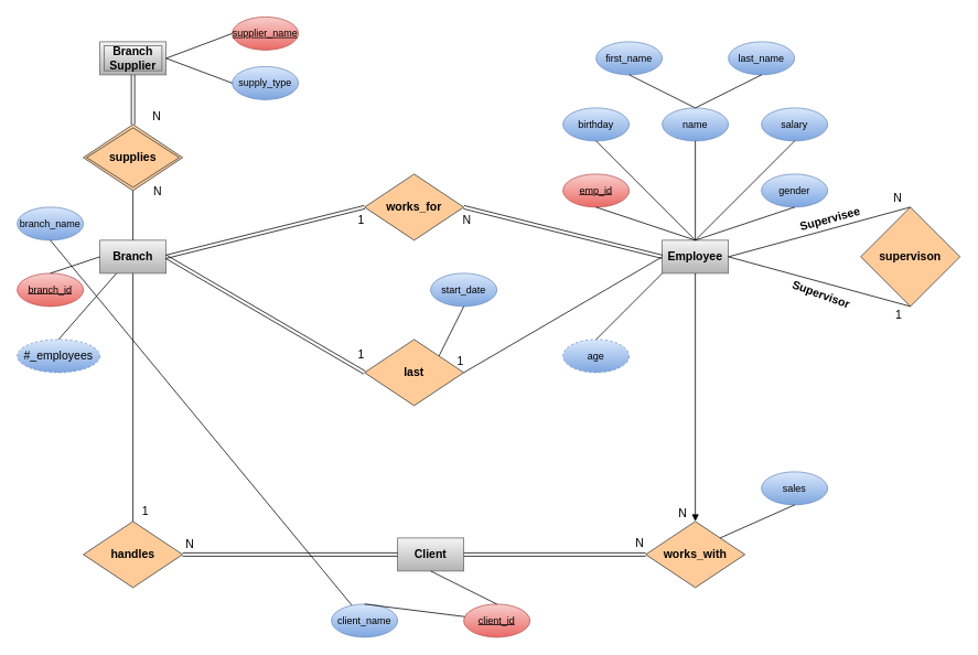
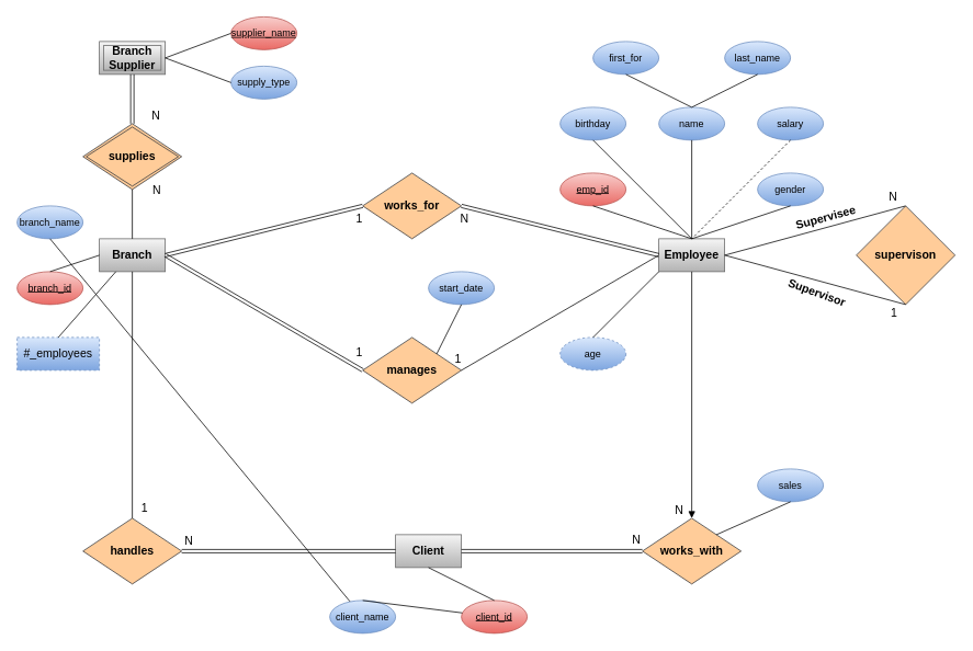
  <mxCell id="0" />
  <mxCell id="1" parent="0" />
  <mxCell id="2" value="&lt;b&gt;&lt;font style=&quot;font-size: 14px;&quot;&gt;Branch&lt;/font&gt;&lt;/b&gt;" style="whiteSpace=wrap;html=1;align=center;fillColor=#f5f5f5;strokeColor=#666666;gradientColor=#b3b3b3;" parent="1" vertex="1"><mxGeometry x="120" y="290" width="80" height="40" as="geometry" /></mxCell>
  <mxCell id="3" value="&lt;font style=&quot;font-size: 14px;&quot;&gt;&lt;b&gt;Employee&lt;/b&gt;&lt;/font&gt;" style="whiteSpace=wrap;html=1;align=center;fillColor=#f5f5f5;strokeColor=#666666;gradientColor=#b3b3b3;" parent="1" vertex="1"><mxGeometry x="800" y="290" width="80" height="40" as="geometry" /></mxCell>
  <mxCell id="4" value="&lt;font style=&quot;font-size: 14px;&quot;&gt;&lt;b&gt;Client&lt;/b&gt;&lt;/font&gt;" style="whiteSpace=wrap;html=1;align=center;fillColor=#f5f5f5;strokeColor=#666666;gradientColor=#b3b3b3;" parent="1" vertex="1"><mxGeometry x="480" y="650" width="80" height="40" as="geometry" /></mxCell>
  <mxCell id="5" value="&lt;font style=&quot;font-size: 14px;&quot;&gt;&lt;b&gt;Branch Supplier&lt;/b&gt;&lt;/font&gt;" style="shape=ext;margin=3;double=1;whiteSpace=wrap;html=1;align=center;fillColor=#f5f5f5;strokeColor=#666666;gradientColor=#b3b3b3;" parent="1" vertex="1"><mxGeometry x="120" y="50" width="80" height="40" as="geometry" /></mxCell>
  <mxCell id="6" value="branch_name" style="ellipse;whiteSpace=wrap;html=1;align=center;fillColor=#dae8fc;gradientColor=#7ea6e0;strokeColor=#6c8ebf;" parent="1" vertex="1"><mxGeometry x="20" y="250" width="80" height="40" as="geometry" /></mxCell>
  <mxCell id="7" value="branch_id" style="ellipse;whiteSpace=wrap;html=1;align=center;fontStyle=4;fillColor=#f8cecc;strokeColor=#b85450;gradientColor=#ea6b66;" parent="1" vertex="1"><mxGeometry x="20" y="330" width="80" height="40" as="geometry" /></mxCell>
  <mxCell id="8" value="" style="endArrow=none;html=1;rounded=0;strokeColor=default;exitX=0.5;exitY=1;exitDx=0;exitDy=0;" parent="1" source="6" target="10" edge="1"><mxGeometry relative="1" as="geometry"><mxPoint x="60" y="250" as="sourcePoint" /><mxPoint x="220" y="250" as="targetPoint" /></mxGeometry></mxCell>
  <mxCell id="9" value="" style="endArrow=none;html=1;rounded=0;strokeColor=default;entryX=0;entryY=0.5;entryDx=0;entryDy=0;exitX=0.5;exitY=0;exitDx=0;exitDy=0;" parent="1" source="7" target="2" edge="1"><mxGeometry relative="1" as="geometry"><mxPoint x="70" y="370" as="sourcePoint" /><mxPoint x="230" y="370" as="targetPoint" /></mxGeometry></mxCell>
  <mxCell id="10" value="client_name" style="ellipse;whiteSpace=wrap;html=1;align=center;fillColor=#dae8fc;gradientColor=#7ea6e0;strokeColor=#6c8ebf;" parent="1" vertex="1"><mxGeometry x="400" y="730" width="80" height="40" as="geometry" /></mxCell>
  <mxCell id="11" value="client_id" style="ellipse;whiteSpace=wrap;html=1;align=center;fontStyle=4;fillColor=#f8cecc;gradientColor=#ea6b66;strokeColor=#b85450;" parent="1" vertex="1"><mxGeometry x="560" y="730" width="80" height="40" as="geometry" /></mxCell>
  <mxCell id="12" value="" style="endArrow=none;html=1;rounded=0;strokeColor=default;exitX=0.5;exitY=0;exitDx=0;exitDy=0;" parent="1" source="10" target="11" edge="1"><mxGeometry relative="1" as="geometry"><mxPoint x="270" y="660" as="sourcePoint" /><mxPoint x="430" y="660" as="targetPoint" /></mxGeometry></mxCell>
  <mxCell id="13" value="" style="endArrow=none;html=1;rounded=0;strokeColor=default;exitX=0.5;exitY=1;exitDx=0;exitDy=0;entryX=0.5;entryY=0;entryDx=0;entryDy=0;" parent="1" source="4" target="11" edge="1"><mxGeometry relative="1" as="geometry"><mxPoint x="450" y="740" as="sourcePoint" /><mxPoint x="550" y="720" as="targetPoint" /></mxGeometry></mxCell>
  <mxCell id="14" value="gender" style="ellipse;whiteSpace=wrap;html=1;align=center;fillColor=#dae8fc;gradientColor=#7ea6e0;strokeColor=#6c8ebf;" parent="1" vertex="1"><mxGeometry x="920" y="210" width="80" height="40" as="geometry" /></mxCell>
  <mxCell id="15" value="salary" style="ellipse;whiteSpace=wrap;html=1;align=center;fillColor=#dae8fc;gradientColor=#7ea6e0;strokeColor=#6c8ebf;" parent="1" vertex="1"><mxGeometry x="920" y="130" width="80" height="40" as="geometry" /></mxCell>
  <mxCell id="16" value="birthday" style="ellipse;whiteSpace=wrap;html=1;align=center;fillColor=#dae8fc;gradientColor=#7ea6e0;strokeColor=#6c8ebf;" parent="1" vertex="1"><mxGeometry x="680" y="130" width="80" height="40" as="geometry" /></mxCell>
  <mxCell id="17" value="emp_id" style="ellipse;whiteSpace=wrap;html=1;align=center;fontStyle=4;fillColor=#f8cecc;gradientColor=#ea6b66;strokeColor=#b85450;" parent="1" vertex="1"><mxGeometry x="680" y="210" width="80" height="40" as="geometry" /></mxCell>
  <mxCell id="18" value="age" style="ellipse;whiteSpace=wrap;html=1;align=center;dashed=1;fillColor=#dae8fc;gradientColor=#7ea6e0;strokeColor=#6c8ebf;" parent="1" vertex="1"><mxGeometry x="680" y="410" width="80" height="40" as="geometry" /></mxCell>
  <mxCell id="19" value="name" style="ellipse;whiteSpace=wrap;html=1;align=center;fillColor=#dae8fc;gradientColor=#7ea6e0;strokeColor=#6c8ebf;" parent="1" vertex="1"><mxGeometry x="800" y="130" width="80" height="40" as="geometry" /></mxCell>
- <mxCell id="20" value="first_name" style="ellipse;whiteSpace=wrap;html=1;align=center;fillColor=#dae8fc;gradientColor=#7ea6e0;strokeColor=#6c8ebf;" parent="1" vertex="1"><mxGeometry x="720" y="50" width="80" height="40" as="geometry" /></mxCell>
+ <mxCell id="20" value="first_for" style="ellipse;whiteSpace=wrap;html=1;align=center;fillColor=#dae8fc;gradientColor=#7ea6e0;strokeColor=#6c8ebf;" parent="1" vertex="1"><mxGeometry x="720" y="50" width="80" height="40" as="geometry" /></mxCell>
  <mxCell id="21" value="last_name" style="ellipse;whiteSpace=wrap;html=1;align=center;fillColor=#dae8fc;gradientColor=#7ea6e0;strokeColor=#6c8ebf;" parent="1" vertex="1"><mxGeometry x="880" y="50" width="80" height="40" as="geometry" /></mxCell>
  <mxCell id="22" value="" style="endArrow=none;html=1;rounded=0;strokeColor=default;exitX=0.5;exitY=1;exitDx=0;exitDy=0;" parent="1" source="14" edge="1"><mxGeometry relative="1" as="geometry"><mxPoint x="950" y="280" as="sourcePoint" /><mxPoint x="840" y="290" as="targetPoint" /></mxGeometry></mxCell>
  <mxCell id="23" value="" style="endArrow=none;html=1;rounded=0;strokeColor=default;entryX=0.5;entryY=0;entryDx=0;entryDy=0;exitX=0.5;exitY=1;exitDx=0;exitDy=0;" parent="1" source="17" target="3" edge="1"><mxGeometry relative="1" as="geometry"><mxPoint x="770" y="250" as="sourcePoint" /><mxPoint x="930" y="250" as="targetPoint" /></mxGeometry></mxCell>
  <mxCell id="24" value="" style="endArrow=none;html=1;rounded=0;strokeColor=default;exitX=0.5;exitY=1;exitDx=0;exitDy=0;entryX=0.5;entryY=0;entryDx=0;entryDy=0;" parent="1" source="19" target="3" edge="1"><mxGeometry relative="1" as="geometry"><mxPoint x="930" y="200" as="sourcePoint" /><mxPoint x="810" y="240" as="targetPoint" /></mxGeometry></mxCell>
  <mxCell id="25" value="" style="endArrow=none;html=1;rounded=0;strokeColor=default;exitX=0.5;exitY=1;exitDx=0;exitDy=0;entryX=0.5;entryY=0;entryDx=0;entryDy=0;" parent="1" source="21" target="19" edge="1"><mxGeometry relative="1" as="geometry"><mxPoint x="890" y="70" as="sourcePoint" /><mxPoint x="770" y="110" as="targetPoint" /></mxGeometry></mxCell>
  <mxCell id="26" value="" style="endArrow=none;html=1;rounded=0;strokeColor=default;exitX=0.5;exitY=1;exitDx=0;exitDy=0;entryX=0.5;entryY=0;entryDx=0;entryDy=0;" parent="1" source="20" target="19" edge="1"><mxGeometry relative="1" as="geometry"><mxPoint x="930" y="100" as="sourcePoint" /><mxPoint x="850" y="140" as="targetPoint" /></mxGeometry></mxCell>
  <mxCell id="27" value="" style="endArrow=none;html=1;rounded=0;strokeColor=default;exitX=0.5;exitY=1;exitDx=0;exitDy=0;" parent="1" source="16" edge="1"><mxGeometry relative="1" as="geometry"><mxPoint x="730" y="170" as="sourcePoint" /><mxPoint x="840" y="290" as="targetPoint" /></mxGeometry></mxCell>
- <mxCell id="28" value="" style="endArrow=none;html=1;rounded=0;strokeColor=default;exitX=0.5;exitY=1;exitDx=0;exitDy=0;entryX=0.5;entryY=0;entryDx=0;entryDy=0;" parent="1" source="15" target="3" edge="1"><mxGeometry relative="1" as="geometry"><mxPoint x="830" y="170" as="sourcePoint" /><mxPoint x="950" y="290" as="targetPoint" /></mxGeometry></mxCell>
+ <mxCell id="28" value="" style="endArrow=none;html=1;rounded=0;strokeColor=default;exitX=0.5;exitY=1;exitDx=0;exitDy=0;entryX=0.5;entryY=0;entryDx=0;entryDy=0;dashed=1;" parent="1" source="15" target="3" edge="1"><mxGeometry relative="1" as="geometry"><mxPoint x="830" y="170" as="sourcePoint" /><mxPoint x="950" y="290" as="targetPoint" /></mxGeometry></mxCell>
  <mxCell id="29" value="" style="endArrow=none;html=1;rounded=0;strokeColor=default;entryX=0;entryY=1;entryDx=0;entryDy=0;exitX=0.5;exitY=0;exitDx=0;exitDy=0;" parent="1" source="18" target="3" edge="1"><mxGeometry relative="1" as="geometry"><mxPoint x="630" y="340" as="sourcePoint" /><mxPoint x="790" y="340" as="targetPoint" /></mxGeometry></mxCell>
  <mxCell id="30" value="&lt;b&gt;&lt;font style=&quot;font-size: 14px;&quot;&gt;works_for&lt;/font&gt;&lt;/b&gt;" style="shape=rhombus;perimeter=rhombusPerimeter;whiteSpace=wrap;html=1;align=center;fillColor=#ffcc99;strokeColor=#36393d;" parent="1" vertex="1"><mxGeometry x="440" y="210" width="120" height="80" as="geometry" /></mxCell>
- <mxCell id="31" value="&lt;font style=&quot;font-size: 14px;&quot;&gt;&lt;b&gt;last&lt;/b&gt;&lt;/font&gt;" style="shape=rhombus;perimeter=rhombusPerimeter;whiteSpace=wrap;html=1;align=center;fillColor=#ffcc99;strokeColor=#36393d;" parent="1" vertex="1"><mxGeometry x="440" y="410" width="120" height="80" as="geometry" /></mxCell>
+ <mxCell id="31" value="&lt;font style=&quot;font-size: 14px;&quot;&gt;&lt;b&gt;manages&lt;/b&gt;&lt;/font&gt;" style="shape=rhombus;perimeter=rhombusPerimeter;whiteSpace=wrap;html=1;align=center;fillColor=#ffcc99;strokeColor=#36393d;" parent="1" vertex="1"><mxGeometry x="440" y="410" width="120" height="80" as="geometry" /></mxCell>
  <mxCell id="32" value="&lt;font style=&quot;font-size: 14px;&quot;&gt;&lt;b&gt;handles&lt;/b&gt;&lt;/font&gt;" style="shape=rhombus;perimeter=rhombusPerimeter;whiteSpace=wrap;html=1;align=center;fillColor=#ffcc99;strokeColor=#36393d;" parent="1" vertex="1"><mxGeometry x="100" y="630" width="120" height="80" as="geometry" /></mxCell>
  <mxCell id="33" value="&lt;b&gt;&lt;font style=&quot;font-size: 14px;&quot;&gt;works_with&lt;/font&gt;&lt;/b&gt;" style="shape=rhombus;perimeter=rhombusPerimeter;whiteSpace=wrap;html=1;align=center;fillColor=#ffcc99;strokeColor=#36393d;" parent="1" vertex="1"><mxGeometry x="780" y="630" width="120" height="80" as="geometry" /></mxCell>
  <mxCell id="34" value="&lt;font style=&quot;font-size: 14px;&quot;&gt;&lt;b&gt;supervison&lt;/b&gt;&lt;/font&gt;" style="shape=rhombus;perimeter=rhombusPerimeter;whiteSpace=wrap;html=1;align=center;fillColor=#ffcc99;strokeColor=#36393d;" parent="1" vertex="1"><mxGeometry x="1040" y="250" width="120" height="120" as="geometry" /></mxCell>
  <mxCell id="35" value="&lt;font style=&quot;font-size: 14px;&quot;&gt;&lt;b&gt;supplies&lt;/b&gt;&lt;/font&gt;" style="shape=rhombus;double=1;perimeter=rhombusPerimeter;whiteSpace=wrap;html=1;align=center;fillColor=#ffcc99;strokeColor=#36393d;" parent="1" vertex="1"><mxGeometry x="100" y="150" width="120" height="80" as="geometry" /></mxCell>
  <mxCell id="36" value="supplier_name" style="ellipse;whiteSpace=wrap;html=1;align=center;fontStyle=4;fillColor=#f8cecc;gradientColor=#ea6b66;strokeColor=#b85450;" parent="1" vertex="1"><mxGeometry x="280" y="20" width="80" height="40" as="geometry" /></mxCell>
  <mxCell id="37" value="supply_type" style="ellipse;whiteSpace=wrap;html=1;align=center;fillColor=#dae8fc;gradientColor=#7ea6e0;strokeColor=#6c8ebf;" parent="1" vertex="1"><mxGeometry x="280" y="80" width="80" height="40" as="geometry" /></mxCell>
  <mxCell id="38" value="" style="endArrow=none;html=1;rounded=0;strokeColor=default;entryX=0;entryY=0.5;entryDx=0;entryDy=0;exitX=1;exitY=0.5;exitDx=0;exitDy=0;" parent="1" source="5" target="36" edge="1"><mxGeometry relative="1" as="geometry"><mxPoint x="240" y="80" as="sourcePoint" /><mxPoint x="360" y="69.33" as="targetPoint" /></mxGeometry></mxCell>
  <mxCell id="39" value="" style="endArrow=none;html=1;rounded=0;strokeColor=default;entryX=0;entryY=0.5;entryDx=0;entryDy=0;exitX=1;exitY=0.5;exitDx=0;exitDy=0;" parent="1" source="5" target="37" edge="1"><mxGeometry relative="1" as="geometry"><mxPoint x="210" y="80" as="sourcePoint" /><mxPoint x="290" y="50" as="targetPoint" /></mxGeometry></mxCell>
  <mxCell id="40" value="Supervisee" style="text;strokeColor=none;fillColor=none;spacingLeft=4;spacingRight=4;overflow=hidden;rotatable=0;points=[[0,0.5],[1,0.5]];portConstraint=eastwest;fontSize=14;direction=west;rotation=345;fontStyle=1" parent="1" vertex="1"><mxGeometry x="959.83" y="248.71" width="90" height="30" as="geometry" /></mxCell>
  <mxCell id="41" value="Supervisor" style="text;strokeColor=none;fillColor=none;spacingLeft=4;spacingRight=4;overflow=hidden;rotatable=0;points=[[0,0.5],[1,0.5]];portConstraint=eastwest;fontSize=14;direction=west;rotation=20;fontStyle=1" parent="1" vertex="1"><mxGeometry x="949.7" y="341.71" width="90" height="30" as="geometry" /></mxCell>
  <mxCell id="42" value="" style="shape=link;html=1;rounded=0;fontSize=14;endArrow=none;endFill=0;strokeColor=default;exitX=1;exitY=0.5;exitDx=0;exitDy=0;entryX=0;entryY=0.5;entryDx=0;entryDy=0;" parent="1" source="2" target="30" edge="1"><mxGeometry relative="1" as="geometry"><mxPoint x="260" y="280" as="sourcePoint" /><mxPoint x="420" y="280" as="targetPoint" /></mxGeometry></mxCell>
  <mxCell id="43" value="1" style="resizable=0;html=1;align=right;verticalAlign=bottom;fontSize=14;" parent="42" connectable="0" vertex="1"><mxGeometry x="1" relative="1" as="geometry"><mxPoint y="26" as="offset" /></mxGeometry></mxCell>
  <mxCell id="44" value="" style="shape=link;html=1;rounded=0;fontSize=14;endArrow=none;endFill=0;strokeColor=default;entryX=1;entryY=0.5;entryDx=0;entryDy=0;exitX=0;exitY=0.5;exitDx=0;exitDy=0;" parent="1" source="3" target="30" edge="1"><mxGeometry relative="1" as="geometry"><mxPoint x="570" y="310" as="sourcePoint" /><mxPoint x="730" y="310" as="targetPoint" /></mxGeometry></mxCell>
  <mxCell id="45" value="N" style="resizable=0;html=1;align=right;verticalAlign=bottom;fontSize=14;textDirection=rtl;" parent="44" connectable="0" vertex="1"><mxGeometry x="1" relative="1" as="geometry"><mxPoint y="26" as="offset" /></mxGeometry></mxCell>
  <mxCell id="46" value="" style="endArrow=none;html=1;rounded=0;fontSize=14;strokeColor=default;entryX=1;entryY=0.5;entryDx=0;entryDy=0;exitX=0;exitY=0.5;exitDx=0;exitDy=0;" parent="1" source="3" target="31" edge="1"><mxGeometry relative="1" as="geometry"><mxPoint x="540" y="360" as="sourcePoint" /><mxPoint x="700" y="360" as="targetPoint" /></mxGeometry></mxCell>
  <mxCell id="47" value="1" style="resizable=0;html=1;align=right;verticalAlign=bottom;fontSize=14;" parent="46" connectable="0" vertex="1"><mxGeometry x="1" relative="1" as="geometry"><mxPoint y="-4" as="offset" /></mxGeometry></mxCell>
  <mxCell id="48" value="" style="shape=link;html=1;rounded=0;fontSize=14;endArrow=none;endFill=0;strokeColor=default;entryX=0;entryY=0.5;entryDx=0;entryDy=0;exitX=1;exitY=0.5;exitDx=0;exitDy=0;" parent="1" source="2" target="31" edge="1"><mxGeometry relative="1" as="geometry"><mxPoint x="210" y="380" as="sourcePoint" /><mxPoint x="370" y="380" as="targetPoint" /></mxGeometry></mxCell>
  <mxCell id="49" value="1" style="resizable=0;html=1;align=right;verticalAlign=bottom;fontSize=14;" parent="48" connectable="0" vertex="1"><mxGeometry x="1" relative="1" as="geometry"><mxPoint y="-12" as="offset" /></mxGeometry></mxCell>
  <mxCell id="50" value="" style="endArrow=none;html=1;rounded=0;fontSize=14;strokeColor=default;exitX=0.5;exitY=1;exitDx=0;exitDy=0;entryX=0.5;entryY=0;entryDx=0;entryDy=0;" parent="1" source="2" target="32" edge="1"><mxGeometry relative="1" as="geometry"><mxPoint x="130" y="408.67" as="sourcePoint" /><mxPoint x="290" y="408.67" as="targetPoint" /></mxGeometry></mxCell>
  <mxCell id="51" value="1" style="resizable=0;html=1;align=right;verticalAlign=bottom;fontSize=14;" parent="50" connectable="0" vertex="1"><mxGeometry x="1" relative="1" as="geometry"><mxPoint x="19" y="-2" as="offset" /></mxGeometry></mxCell>
  <mxCell id="52" value="" style="shape=link;html=1;rounded=0;fontSize=14;endArrow=none;endFill=0;strokeColor=default;entryX=1;entryY=0.5;entryDx=0;entryDy=0;exitX=0;exitY=0.5;exitDx=0;exitDy=0;" parent="1" source="4" target="32" edge="1"><mxGeometry relative="1" as="geometry"><mxPoint x="510" y="350" as="sourcePoint" /><mxPoint x="670" y="350" as="targetPoint" /></mxGeometry></mxCell>
  <mxCell id="53" value="N" style="resizable=0;html=1;align=right;verticalAlign=bottom;fontSize=14;" parent="52" connectable="0" vertex="1"><mxGeometry x="1" relative="1" as="geometry"><mxPoint x="14" y="-3" as="offset" /></mxGeometry></mxCell>
  <mxCell id="54" value="" style="endArrow=block;html=1;rounded=0;fontSize=14;strokeColor=default;entryX=0.5;entryY=0;entryDx=0;entryDy=0;exitX=0.5;exitY=1;exitDx=0;exitDy=0;" parent="1" source="3" target="33" edge="1"><mxGeometry relative="1" as="geometry"><mxPoint x="510" y="490" as="sourcePoint" /><mxPoint x="670" y="490" as="targetPoint" /></mxGeometry></mxCell>
  <mxCell id="55" value="N" style="resizable=0;html=1;align=right;verticalAlign=bottom;fontSize=14;" parent="54" connectable="0" vertex="1"><mxGeometry x="1" relative="1" as="geometry"><mxPoint x="-10" as="offset" /></mxGeometry></mxCell>
  <mxCell id="56" value="" style="shape=link;html=1;rounded=0;fontSize=14;endArrow=none;endFill=0;strokeColor=default;entryX=0;entryY=0.5;entryDx=0;entryDy=0;exitX=1;exitY=0.5;exitDx=0;exitDy=0;" parent="1" source="4" target="33" edge="1"><mxGeometry relative="1" as="geometry"><mxPoint x="510" y="490" as="sourcePoint" /><mxPoint x="670" y="490" as="targetPoint" /></mxGeometry></mxCell>
  <mxCell id="57" value="N" style="resizable=0;html=1;align=right;verticalAlign=bottom;fontSize=14;direction=south;" parent="56" connectable="0" vertex="1"><mxGeometry x="1" relative="1" as="geometry"><mxPoint x="-2" y="-4" as="offset" /></mxGeometry></mxCell>
  <mxCell id="58" value="" style="shape=link;html=1;rounded=0;fontSize=14;endArrow=none;endFill=0;strokeColor=default;exitX=0.5;exitY=1;exitDx=0;exitDy=0;entryX=0.5;entryY=0;entryDx=0;entryDy=0;" parent="1" source="5" target="35" edge="1"><mxGeometry relative="1" as="geometry"><mxPoint x="510" y="350" as="sourcePoint" /><mxPoint x="670" y="350" as="targetPoint" /></mxGeometry></mxCell>
  <mxCell id="59" value="N" style="resizable=0;html=1;align=right;verticalAlign=bottom;fontSize=14;" parent="58" connectable="0" vertex="1"><mxGeometry x="1" relative="1" as="geometry"><mxPoint x="34" as="offset" /></mxGeometry></mxCell>
  <mxCell id="60" value="" style="endArrow=none;html=1;rounded=0;fontSize=14;strokeColor=default;entryX=0.5;entryY=1;entryDx=0;entryDy=0;exitX=0.5;exitY=0;exitDx=0;exitDy=0;" parent="1" source="2" target="35" edge="1"><mxGeometry relative="1" as="geometry"><mxPoint x="510" y="350" as="sourcePoint" /><mxPoint x="670" y="350" as="targetPoint" /></mxGeometry></mxCell>
  <mxCell id="61" value="N" style="resizable=0;html=1;align=right;verticalAlign=bottom;fontSize=14;" parent="60" connectable="0" vertex="1"><mxGeometry x="1" relative="1" as="geometry"><mxPoint x="35" y="11" as="offset" /></mxGeometry></mxCell>
  <mxCell id="62" value="" style="endArrow=none;html=1;rounded=0;fontSize=14;strokeColor=default;exitX=1;exitY=0.5;exitDx=0;exitDy=0;entryX=0.5;entryY=1;entryDx=0;entryDy=0;" parent="1" source="3" target="34" edge="1"><mxGeometry relative="1" as="geometry"><mxPoint x="889.83" y="328.67" as="sourcePoint" /><mxPoint x="1049.83" y="328.67" as="targetPoint" /></mxGeometry></mxCell>
  <mxCell id="63" value="1" style="resizable=0;html=1;align=right;verticalAlign=bottom;fontSize=14;" parent="62" connectable="0" vertex="1"><mxGeometry x="1" relative="1" as="geometry"><mxPoint x="-10" y="20" as="offset" /></mxGeometry></mxCell>
  <mxCell id="64" value="" style="endArrow=none;html=1;rounded=0;fontSize=14;strokeColor=default;entryX=0.5;entryY=0;entryDx=0;entryDy=0;exitX=1;exitY=0.5;exitDx=0;exitDy=0;" parent="1" source="3" target="34" edge="1"><mxGeometry relative="1" as="geometry"><mxPoint x="510" y="350" as="sourcePoint" /><mxPoint x="670" y="350" as="targetPoint" /></mxGeometry></mxCell>
  <mxCell id="65" value="N" style="resizable=0;html=1;align=right;verticalAlign=bottom;fontSize=14;" parent="64" connectable="0" vertex="1"><mxGeometry x="1" relative="1" as="geometry"><mxPoint x="-10" y="-1" as="offset" /></mxGeometry></mxCell>
- <mxCell id="66" value="#_employees" style="ellipse;whiteSpace=wrap;html=1;align=center;dashed=1;fontSize=14;fillColor=#dae8fc;gradientColor=#7ea6e0;strokeColor=#6c8ebf;" parent="1" vertex="1"><mxGeometry x="20" y="410" width="100" height="40" as="geometry" /></mxCell>
+ <mxCell id="66" value="#_employees" style="whiteSpace=wrap;html=1;align=center;dashed=1;fontSize=14;fillColor=#dae8fc;gradientColor=#7ea6e0;strokeColor=#6c8ebf;rounded=0;" parent="1" vertex="1"><mxGeometry x="20" y="410" width="100" height="40" as="geometry" /></mxCell>
  <mxCell id="67" value="" style="endArrow=none;html=1;rounded=0;fontSize=14;strokeColor=default;entryX=0.25;entryY=1;entryDx=0;entryDy=0;exitX=0.5;exitY=0;exitDx=0;exitDy=0;" parent="1" source="66" target="2" edge="1"><mxGeometry relative="1" as="geometry"><mxPoint x="100" y="390" as="sourcePoint" /><mxPoint x="260" y="390" as="targetPoint" /></mxGeometry></mxCell>
  <mxCell id="68" value="start_date" style="ellipse;whiteSpace=wrap;html=1;align=center;fillColor=#dae8fc;gradientColor=#7ea6e0;strokeColor=#6c8ebf;" parent="1" vertex="1"><mxGeometry x="520" y="330" width="80" height="40" as="geometry" /></mxCell>
  <mxCell id="69" value="" style="endArrow=none;html=1;rounded=0;fontSize=14;strokeColor=default;entryX=0.5;entryY=1;entryDx=0;entryDy=0;exitX=1;exitY=0;exitDx=0;exitDy=0;" parent="1" source="31" target="68" edge="1"><mxGeometry relative="1" as="geometry"><mxPoint x="480" y="470" as="sourcePoint" /><mxPoint x="640" y="470" as="targetPoint" /></mxGeometry></mxCell>
  <mxCell id="70" value="sales" style="ellipse;whiteSpace=wrap;html=1;align=center;fillColor=#dae8fc;gradientColor=#7ea6e0;strokeColor=#6c8ebf;" parent="1" vertex="1"><mxGeometry x="920" y="570" width="80" height="40" as="geometry" /></mxCell>
  <mxCell id="71" value="" style="endArrow=none;html=1;rounded=0;fontSize=14;strokeColor=default;entryX=0.5;entryY=1;entryDx=0;entryDy=0;exitX=1;exitY=0;exitDx=0;exitDy=0;" parent="1" source="33" target="70" edge="1"><mxGeometry relative="1" as="geometry"><mxPoint x="480" y="470" as="sourcePoint" /><mxPoint x="640" y="470" as="targetPoint" /></mxGeometry></mxCell>
